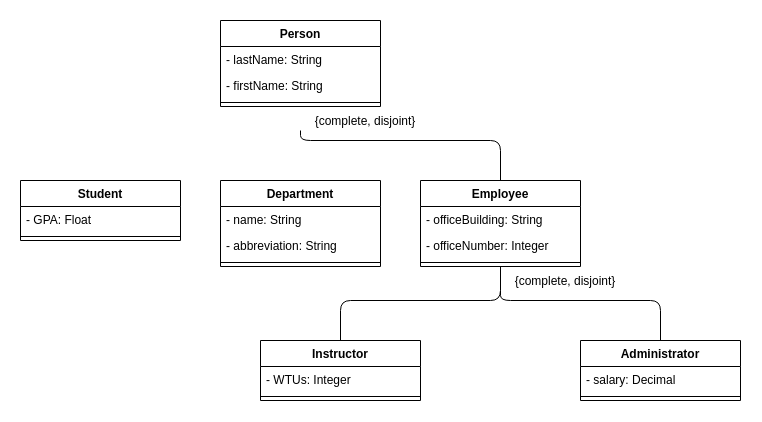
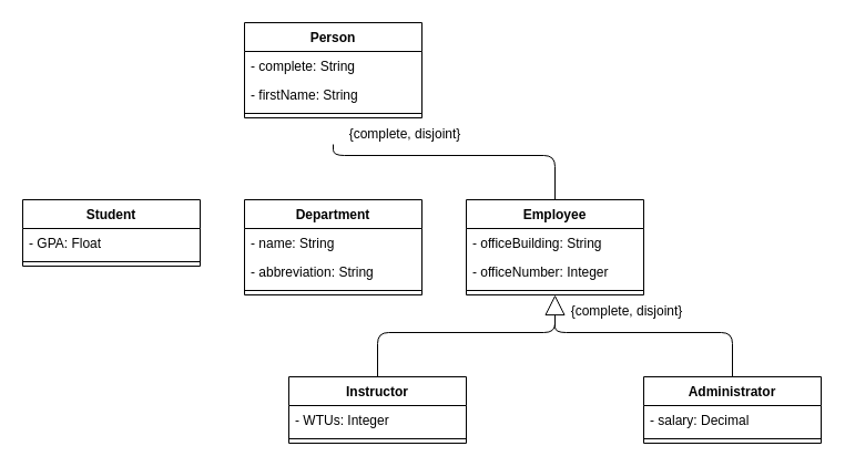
  <mxCell id="0" />
  <mxCell id="1" parent="0" />
  <mxCell id="2" value="Person" style="swimlane;fontStyle=1;align=center;verticalAlign=top;childLayout=stackLayout;horizontal=1;startSize=26;horizontalStack=0;resizeParent=1;resizeParentMax=0;resizeLast=0;collapsible=1;marginBottom=0;whiteSpace=wrap;html=1;" parent="1" vertex="1"><mxGeometry x="220" y="20" width="160" height="86" as="geometry" /></mxCell>
- <mxCell id="3" value="- lastName: String" style="text;strokeColor=none;fillColor=none;align=left;verticalAlign=top;spacingLeft=4;spacingRight=4;overflow=hidden;rotatable=0;points=[[0,0.5],[1,0.5]];portConstraint=eastwest;whiteSpace=wrap;html=1;" parent="2" vertex="1"><mxGeometry y="26" width="160" height="26" as="geometry" /></mxCell>
+ <mxCell id="3" value="- complete: String" style="text;strokeColor=none;fillColor=none;align=left;verticalAlign=top;spacingLeft=4;spacingRight=4;overflow=hidden;rotatable=0;points=[[0,0.5],[1,0.5]];portConstraint=eastwest;whiteSpace=wrap;html=1;" parent="2" vertex="1"><mxGeometry y="26" width="160" height="26" as="geometry" /></mxCell>
  <mxCell id="4" value="- firstName: String" style="text;strokeColor=none;fillColor=none;align=left;verticalAlign=top;spacingLeft=4;spacingRight=4;overflow=hidden;rotatable=0;points=[[0,0.5],[1,0.5]];portConstraint=eastwest;whiteSpace=wrap;html=1;" parent="2" vertex="1"><mxGeometry y="52" width="160" height="26" as="geometry" /></mxCell>
  <mxCell id="5" value="" style="line;strokeWidth=1;fillColor=none;align=left;verticalAlign=middle;spacingTop=-1;spacingLeft=3;spacingRight=3;rotatable=0;labelPosition=right;points=[];portConstraint=eastwest;strokeColor=inherit;" parent="2" vertex="1"><mxGeometry y="78" width="160" height="8" as="geometry" /></mxCell>
  <mxCell id="6" value="Student" style="swimlane;fontStyle=1;align=center;verticalAlign=top;childLayout=stackLayout;horizontal=1;startSize=26;horizontalStack=0;resizeParent=1;resizeParentMax=0;resizeLast=0;collapsible=1;marginBottom=0;whiteSpace=wrap;html=1;" parent="1" vertex="1"><mxGeometry x="20" y="180" width="160" height="60" as="geometry" /></mxCell>
  <mxCell id="7" value="- GPA: Float" style="text;strokeColor=none;fillColor=none;align=left;verticalAlign=top;spacingLeft=4;spacingRight=4;overflow=hidden;rotatable=0;points=[[0,0.5],[1,0.5]];portConstraint=eastwest;whiteSpace=wrap;html=1;" parent="6" vertex="1"><mxGeometry y="26" width="160" height="26" as="geometry" /></mxCell>
  <mxCell id="8" value="" style="line;strokeWidth=1;fillColor=none;align=left;verticalAlign=middle;spacingTop=-1;spacingLeft=3;spacingRight=3;rotatable=0;labelPosition=right;points=[];portConstraint=eastwest;strokeColor=inherit;" parent="6" vertex="1"><mxGeometry y="52" width="160" height="8" as="geometry" /></mxCell>
  <mxCell id="9" value="Employee" style="swimlane;fontStyle=1;align=center;verticalAlign=top;childLayout=stackLayout;horizontal=1;startSize=26;horizontalStack=0;resizeParent=1;resizeParentMax=0;resizeLast=0;collapsible=1;marginBottom=0;whiteSpace=wrap;html=1;" parent="1" vertex="1"><mxGeometry x="420" y="180" width="160" height="86" as="geometry" /></mxCell>
  <mxCell id="10" value="- officeBuilding: String" style="text;strokeColor=none;fillColor=none;align=left;verticalAlign=top;spacingLeft=4;spacingRight=4;overflow=hidden;rotatable=0;points=[[0,0.5],[1,0.5]];portConstraint=eastwest;whiteSpace=wrap;html=1;" parent="9" vertex="1"><mxGeometry y="26" width="160" height="26" as="geometry" /></mxCell>
  <mxCell id="11" value="- officeNumber: Integer" style="text;strokeColor=none;fillColor=none;align=left;verticalAlign=top;spacingLeft=4;spacingRight=4;overflow=hidden;rotatable=0;points=[[0,0.5],[1,0.5]];portConstraint=eastwest;whiteSpace=wrap;html=1;" parent="9" vertex="1"><mxGeometry y="52" width="160" height="26" as="geometry" /></mxCell>
  <mxCell id="12" value="" style="line;strokeWidth=1;fillColor=none;align=left;verticalAlign=middle;spacingTop=-1;spacingLeft=3;spacingRight=3;rotatable=0;labelPosition=right;points=[];portConstraint=eastwest;strokeColor=inherit;" parent="9" vertex="1"><mxGeometry y="78" width="160" height="8" as="geometry" /></mxCell>
  <mxCell id="13" value="" style="endArrow=none;html=1;rounded=1;exitX=0.5;exitY=0;exitDx=0;exitDy=0;curved=0;" parent="1" source="9" edge="1"><mxGeometry width="50" height="50" relative="1" as="geometry"><mxPoint x="340" y="450" as="sourcePoint" /><mxPoint x="300" y="130" as="targetPoint" /><Array as="points"><mxPoint x="500" y="140" /><mxPoint x="300" y="140" /></Array></mxGeometry></mxCell>
  <mxCell id="14" value="Instructor" style="swimlane;fontStyle=1;align=center;verticalAlign=top;childLayout=stackLayout;horizontal=1;startSize=26;horizontalStack=0;resizeParent=1;resizeParentMax=0;resizeLast=0;collapsible=1;marginBottom=0;whiteSpace=wrap;html=1;" parent="1" vertex="1"><mxGeometry x="260" y="340" width="160" height="60" as="geometry" /></mxCell>
  <mxCell id="15" value="- WTUs: Integer" style="text;strokeColor=none;fillColor=none;align=left;verticalAlign=top;spacingLeft=4;spacingRight=4;overflow=hidden;rotatable=0;points=[[0,0.5],[1,0.5]];portConstraint=eastwest;whiteSpace=wrap;html=1;" parent="14" vertex="1"><mxGeometry y="26" width="160" height="26" as="geometry" /></mxCell>
  <mxCell id="16" value="" style="line;strokeWidth=1;fillColor=none;align=left;verticalAlign=middle;spacingTop=-1;spacingLeft=3;spacingRight=3;rotatable=0;labelPosition=right;points=[];portConstraint=eastwest;strokeColor=inherit;" parent="14" vertex="1"><mxGeometry y="52" width="160" height="8" as="geometry" /></mxCell>
- <mxCell id="17" value="" style="endArrow=none;endSize=16;endFill=0;html=1;rounded=1;entryX=0.5;entryY=1;entryDx=0;entryDy=0;exitX=0.5;exitY=0;exitDx=0;exitDy=0;curved=0;" parent="1" source="14" target="9" edge="1"><mxGeometry width="160" relative="1" as="geometry"><mxPoint x="280" y="490" as="sourcePoint" /><mxPoint x="440" y="490" as="targetPoint" /><Array as="points"><mxPoint x="340" y="300" /><mxPoint x="500" y="300" /></Array></mxGeometry></mxCell>
+ <mxCell id="17" value="" style="endArrow=block;endSize=16;endFill=0;html=1;rounded=1;entryX=0.5;entryY=1;entryDx=0;entryDy=0;exitX=0.5;exitY=0;exitDx=0;exitDy=0;curved=0;" parent="1" source="14" target="9" edge="1"><mxGeometry width="160" relative="1" as="geometry"><mxPoint x="280" y="490" as="sourcePoint" /><mxPoint x="440" y="490" as="targetPoint" /><Array as="points"><mxPoint x="340" y="300" /><mxPoint x="500" y="300" /></Array></mxGeometry></mxCell>
  <mxCell id="18" value="Administrator" style="swimlane;fontStyle=1;align=center;verticalAlign=top;childLayout=stackLayout;horizontal=1;startSize=26;horizontalStack=0;resizeParent=1;resizeParentMax=0;resizeLast=0;collapsible=1;marginBottom=0;whiteSpace=wrap;html=1;" parent="1" vertex="1"><mxGeometry x="580" y="340" width="160" height="60" as="geometry" /></mxCell>
  <mxCell id="19" value="- salary: Decimal" style="text;strokeColor=none;fillColor=none;align=left;verticalAlign=top;spacingLeft=4;spacingRight=4;overflow=hidden;rotatable=0;points=[[0,0.5],[1,0.5]];portConstraint=eastwest;whiteSpace=wrap;html=1;" parent="18" vertex="1"><mxGeometry y="26" width="160" height="26" as="geometry" /></mxCell>
  <mxCell id="20" value="" style="line;strokeWidth=1;fillColor=none;align=left;verticalAlign=middle;spacingTop=-1;spacingLeft=3;spacingRight=3;rotatable=0;labelPosition=right;points=[];portConstraint=eastwest;strokeColor=inherit;" parent="18" vertex="1"><mxGeometry y="52" width="160" height="8" as="geometry" /></mxCell>
  <mxCell id="21" value="" style="endArrow=none;html=1;rounded=1;exitX=0.5;exitY=0;exitDx=0;exitDy=0;curved=0;" parent="1" source="18" edge="1"><mxGeometry width="50" height="50" relative="1" as="geometry"><mxPoint x="450" y="360" as="sourcePoint" /><mxPoint x="500" y="290" as="targetPoint" /><Array as="points"><mxPoint x="660" y="300" /><mxPoint x="500" y="300" /></Array></mxGeometry></mxCell>
  <mxCell id="22" value="Department" style="swimlane;fontStyle=1;align=center;verticalAlign=top;childLayout=stackLayout;horizontal=1;startSize=26;horizontalStack=0;resizeParent=1;resizeParentMax=0;resizeLast=0;collapsible=1;marginBottom=0;whiteSpace=wrap;html=1;" parent="1" vertex="1"><mxGeometry x="220" y="180" width="160" height="86" as="geometry" /></mxCell>
  <mxCell id="23" value="- name: String" style="text;strokeColor=none;fillColor=none;align=left;verticalAlign=top;spacingLeft=4;spacingRight=4;overflow=hidden;rotatable=0;points=[[0,0.5],[1,0.5]];portConstraint=eastwest;whiteSpace=wrap;html=1;" parent="22" vertex="1"><mxGeometry y="26" width="160" height="26" as="geometry" /></mxCell>
  <mxCell id="24" value="- abbreviation: String" style="text;strokeColor=none;fillColor=none;align=left;verticalAlign=top;spacingLeft=4;spacingRight=4;overflow=hidden;rotatable=0;points=[[0,0.5],[1,0.5]];portConstraint=eastwest;whiteSpace=wrap;html=1;" parent="22" vertex="1"><mxGeometry y="52" width="160" height="26" as="geometry" /></mxCell>
  <mxCell id="25" value="" style="line;strokeWidth=1;fillColor=none;align=left;verticalAlign=middle;spacingTop=-1;spacingLeft=3;spacingRight=3;rotatable=0;labelPosition=right;points=[];portConstraint=eastwest;strokeColor=inherit;" parent="22" vertex="1"><mxGeometry y="78" width="160" height="8" as="geometry" /></mxCell>
  <mxCell id="26" value="{complete, disjoint}" style="text;html=1;align=center;verticalAlign=middle;whiteSpace=wrap;rounded=0;" vertex="1" parent="1"><mxGeometry x="310" y="106" width="110" height="30" as="geometry" /></mxCell>
  <mxCell id="27" value="{complete, disjoint}" style="text;html=1;align=center;verticalAlign=middle;whiteSpace=wrap;rounded=0;" vertex="1" parent="1"><mxGeometry x="510" y="266" width="110" height="30" as="geometry" /></mxCell>
